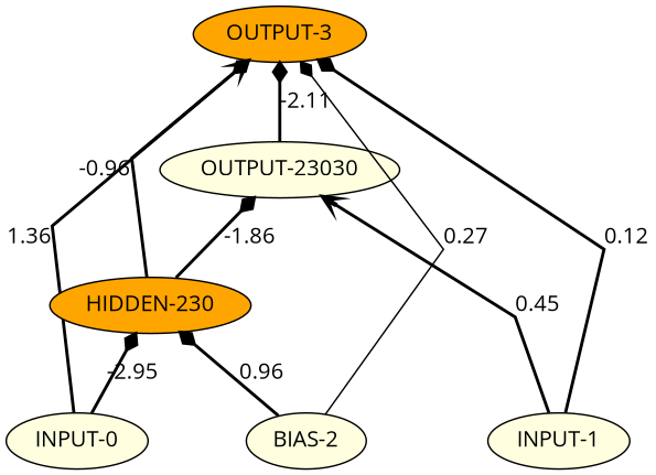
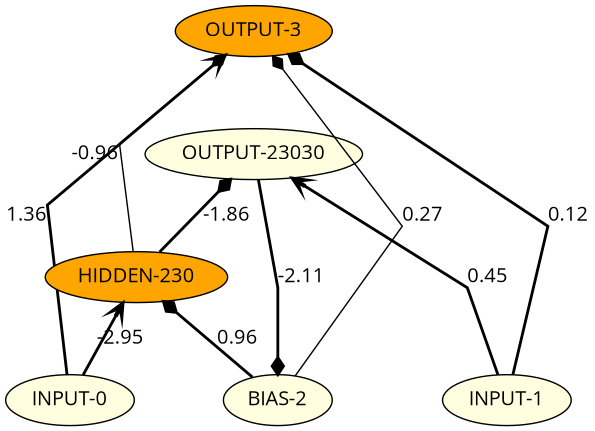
  digraph {
    fontname="Open Sans"
    rankdir=BT
    splines=line
    node [color=black fillcolor=lightyellow fontname="Open Sans" style=filled]
    edge [arrowhead=diamond fontname="Open Sans" style=bold]
    n1 [label="INPUT-0"]
    n2 [label="INPUT-1"]
    n3 [label="BIAS-2"]
    n4 [fillcolor=orange label="OUTPUT-3"]
    n5 [fillcolor=orange label="HIDDEN-230"]
    n6 [label="OUTPUT-23030"]
    subgraph sub_1 {
      rank=min
      n1
      n2
      n3
    }
    subgraph sub_2 {
      rank=max
      n4
    }
    n1 -> n4 [arrowhead=vee label=1.36]
-   n1 -> n5 [label=-2.95]
+   n1 -> n5 [arrowhead=vee label=-2.95]
    n2 -> n4 [label=0.12]
    n2 -> n6 [arrowhead=vee label=0.45]
    n3 -> n4 [label=0.27 style=solid]
    n3 -> n5 [label=0.96]
-   n5 -> n4 [label=-0.96]
+   n5 -> n4 [label=-0.96 style=solid]
    n5 -> n6 [label=-1.86]
-   n6 -> n4 [label=-2.11]
+   n6 -> n3 [label=-2.11]
  }
